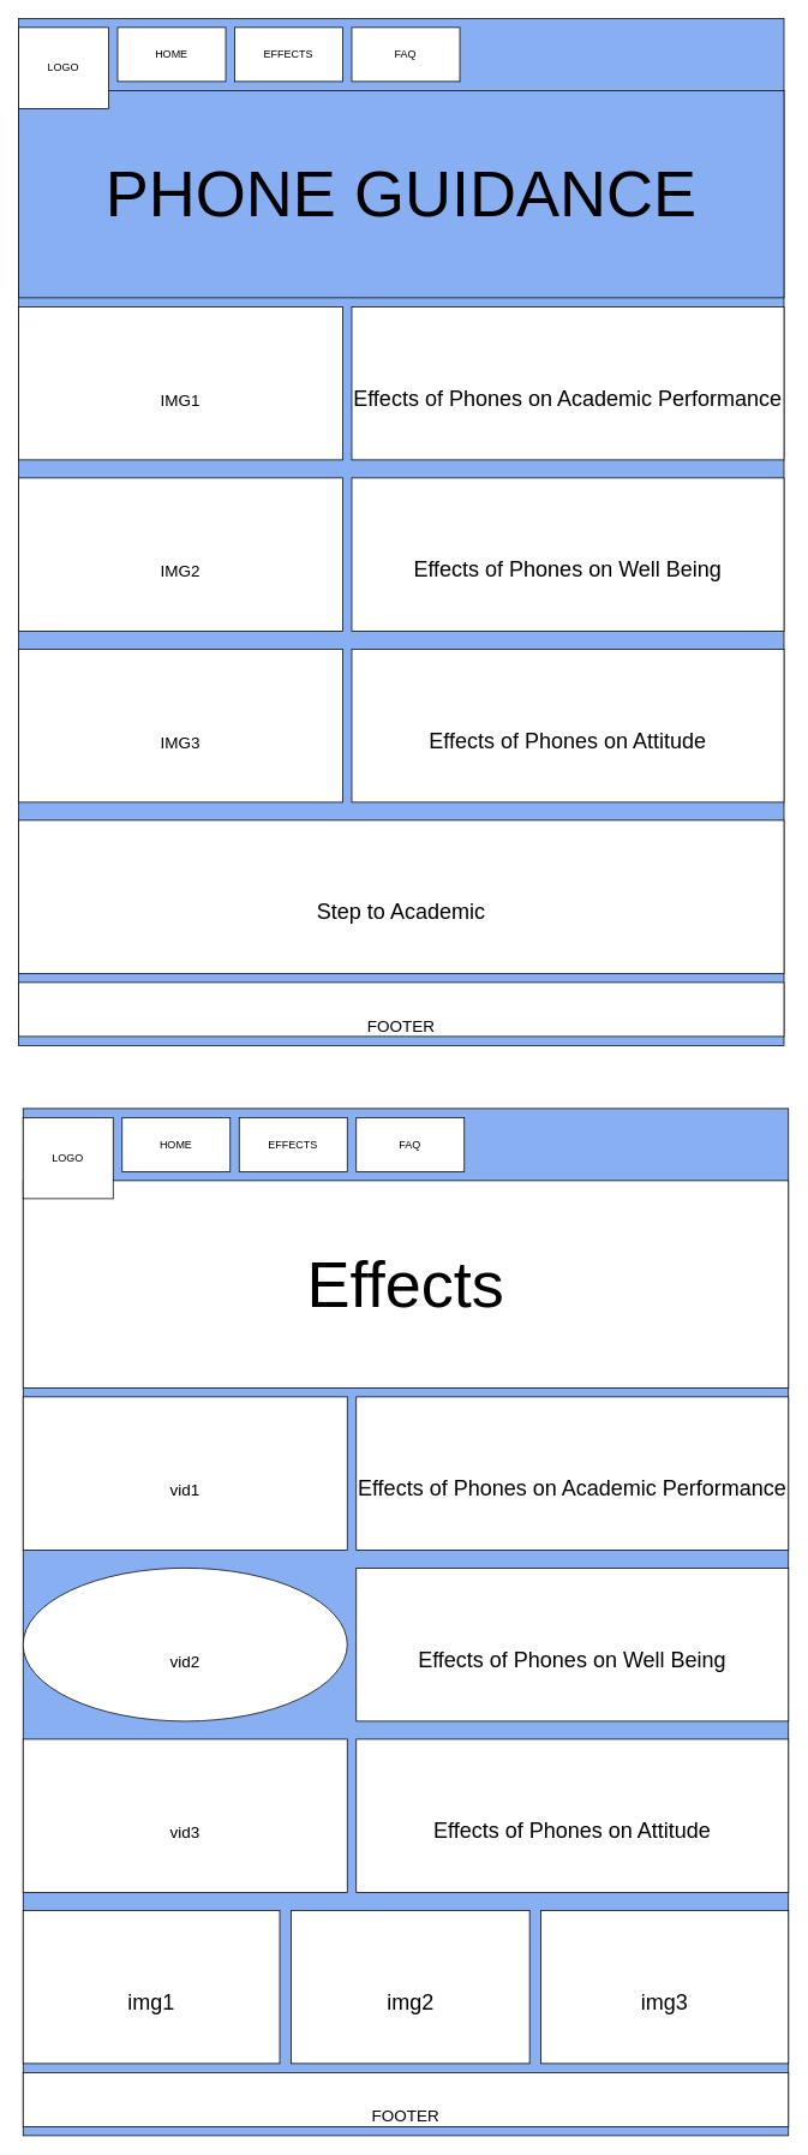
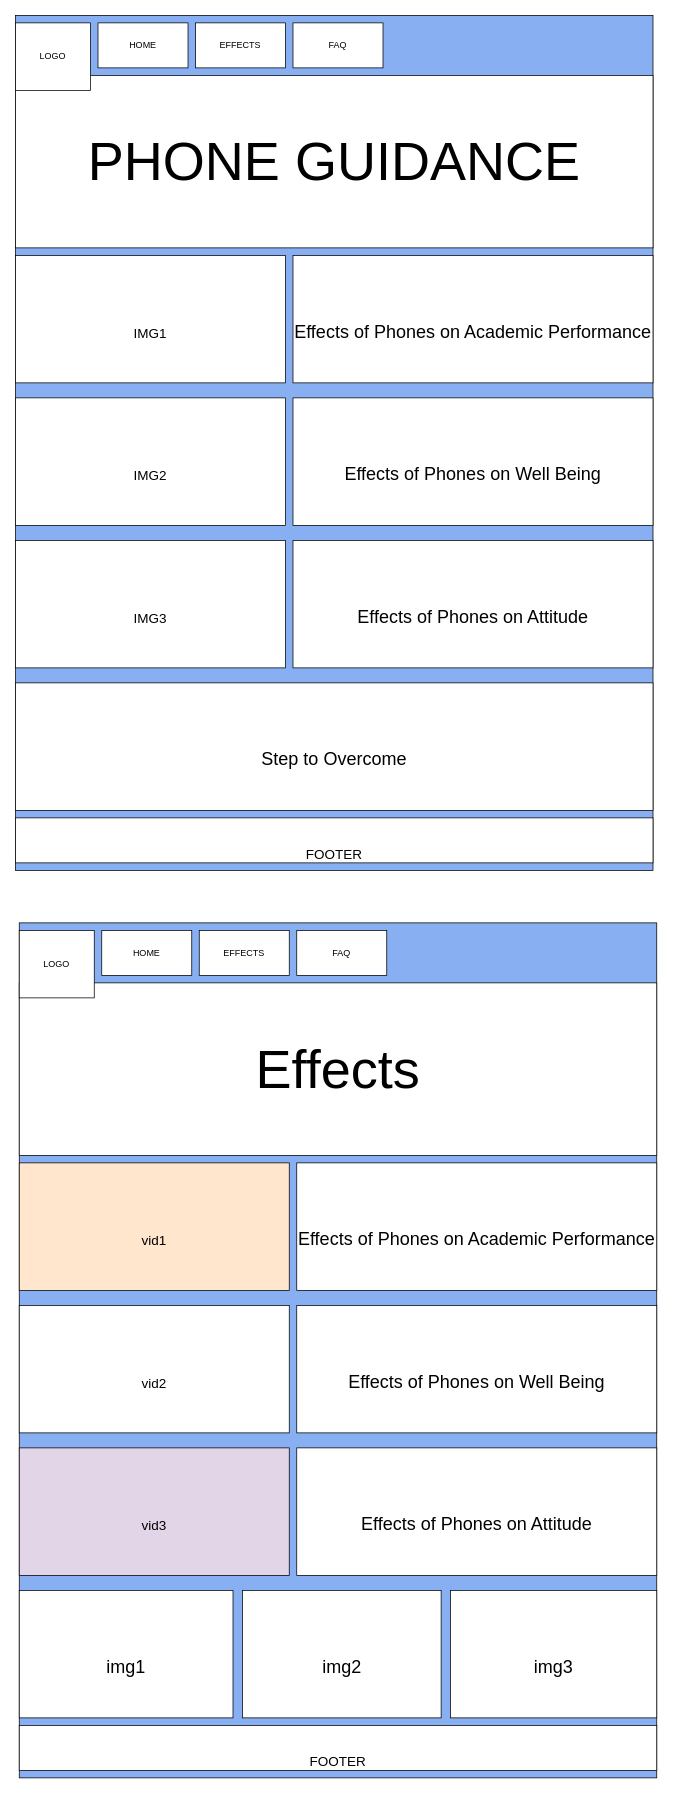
  <mxCell id="0" />
  <mxCell id="1" parent="0" />
  <mxCell id="2" value="" style="rounded=0;whiteSpace=wrap;html=1;fontSize=18;fillColor=#88AFF2;" vertex="1" parent="1"><mxGeometry width="850" height="1140" as="geometry" x="20" y="20" /></mxCell>
  <mxCell id="3" value="HOME" style="rounded=0;whiteSpace=wrap;html=1;" vertex="1" parent="1"><mxGeometry x="130" y="30" width="120" height="60" as="geometry" /></mxCell>
  <mxCell id="4" value="EFFECTS" style="rounded=0;whiteSpace=wrap;html=1;" vertex="1" parent="1"><mxGeometry x="260" y="30" width="120" height="60" as="geometry" /></mxCell>
  <mxCell id="5" value="FAQ" style="rounded=0;whiteSpace=wrap;html=1;" vertex="1" parent="1"><mxGeometry x="390" y="30" width="120" height="60" as="geometry" /></mxCell>
- <mxCell id="6" value="&lt;font style=&quot;font-size: 72px;&quot;&gt;PHONE GUIDANCE&lt;/font&gt;" style="rounded=0;whiteSpace=wrap;html=1;fillColor=#88aff2;" vertex="1" parent="1"><mxGeometry y="100" width="850" height="230" as="geometry" x="20" /></mxCell>
+ <mxCell id="6" value="&lt;font style=&quot;font-size: 72px;&quot;&gt;PHONE GUIDANCE&lt;/font&gt;" style="rounded=0;whiteSpace=wrap;html=1;" vertex="1" parent="1"><mxGeometry y="100" width="850" height="230" as="geometry" x="20" /></mxCell>
  <mxCell id="7" value="LOGO" style="rounded=0;whiteSpace=wrap;html=1;" vertex="1" parent="1"><mxGeometry y="30" width="100" height="90" as="geometry" x="20" /></mxCell>
  <mxCell id="8" value="&lt;font style=&quot;font-size: 18px;&quot;&gt;IMG1&lt;/font&gt;" style="rounded=0;whiteSpace=wrap;html=1;fontSize=72;" vertex="1" parent="1"><mxGeometry y="340" width="360" height="170" as="geometry" x="20" /></mxCell>
- <mxCell id="9" value="&lt;font style=&quot;font-size: 24px;&quot;&gt;Step to Academic&lt;/font&gt;" style="rounded=0;whiteSpace=wrap;html=1;fontSize=72;" vertex="1" parent="1"><mxGeometry y="910" width="850" height="170" as="geometry" x="20" /></mxCell>
+ <mxCell id="9" value="&lt;font style=&quot;font-size: 24px;&quot;&gt;Step to Overcome&lt;/font&gt;" style="rounded=0;whiteSpace=wrap;html=1;fontSize=72;" vertex="1" parent="1"><mxGeometry y="910" width="850" height="170" as="geometry" x="20" /></mxCell>
  <mxCell id="10" value="&lt;font style=&quot;font-size: 18px;&quot;&gt;IMG3&lt;/font&gt;" style="rounded=0;whiteSpace=wrap;html=1;fontSize=72;" vertex="1" parent="1"><mxGeometry y="720" width="360" height="170" as="geometry" x="20" /></mxCell>
  <mxCell id="11" value="&lt;font style=&quot;font-size: 18px;&quot;&gt;IMG2&lt;/font&gt;" style="rounded=0;whiteSpace=wrap;html=1;fontSize=72;" vertex="1" parent="1"><mxGeometry y="530" width="360" height="170" as="geometry" x="20" /></mxCell>
  <mxCell id="12" value="&lt;font style=&quot;font-size: 24px;&quot;&gt;Effects of Phones on Academic Performance&lt;/font&gt;" style="rounded=0;whiteSpace=wrap;html=1;fontSize=72;" vertex="1" parent="1"><mxGeometry x="390" y="340" width="480" height="170" as="geometry" /></mxCell>
  <mxCell id="13" value="&lt;font style=&quot;font-size: 24px;&quot;&gt;Effects of Phones on Well Being&lt;/font&gt;" style="rounded=0;whiteSpace=wrap;html=1;fontSize=72;" vertex="1" parent="1"><mxGeometry x="390" y="530" width="480" height="170" as="geometry" /></mxCell>
  <mxCell id="14" value="&lt;font style=&quot;font-size: 24px;&quot;&gt;Effects of Phones on Attitude&lt;/font&gt;" style="rounded=0;whiteSpace=wrap;html=1;fontSize=72;" vertex="1" parent="1"><mxGeometry x="390" y="720" width="480" height="170" as="geometry" /></mxCell>
  <mxCell id="15" value="&lt;font style=&quot;font-size: 18px;&quot;&gt;FOOTER&lt;/font&gt;" style="rounded=0;whiteSpace=wrap;html=1;fontSize=72;" vertex="1" parent="1"><mxGeometry y="1090" width="850" height="60" as="geometry" x="20" /></mxCell>
  <mxCell id="16" value="" style="rounded=0;whiteSpace=wrap;html=1;fontSize=18;fillColor=#88AFF2;" vertex="1" parent="1"><mxGeometry x="25" y="1230" width="850" height="1140" as="geometry" /></mxCell>
  <mxCell id="17" value="HOME" style="rounded=0;whiteSpace=wrap;html=1;" vertex="1" parent="1"><mxGeometry x="135" y="1240" width="120" height="60" as="geometry" /></mxCell>
  <mxCell id="18" value="EFFECTS" style="rounded=0;whiteSpace=wrap;html=1;" vertex="1" parent="1"><mxGeometry x="265" y="1240" width="120" height="60" as="geometry" /></mxCell>
  <mxCell id="19" value="FAQ" style="rounded=0;whiteSpace=wrap;html=1;" vertex="1" parent="1"><mxGeometry x="395" y="1240" width="120" height="60" as="geometry" /></mxCell>
  <mxCell id="20" value="&lt;font style=&quot;font-size: 72px;&quot;&gt;Effects&lt;/font&gt;" style="rounded=0;whiteSpace=wrap;html=1;" vertex="1" parent="1"><mxGeometry x="25" y="1310" width="850" height="230" as="geometry" /></mxCell>
  <mxCell id="21" value="LOGO" style="rounded=0;whiteSpace=wrap;html=1;" vertex="1" parent="1"><mxGeometry x="25" y="1240" width="100" height="90" as="geometry" /></mxCell>
- <mxCell id="22" value="&lt;font style=&quot;font-size: 18px;&quot;&gt;vid1&lt;/font&gt;" style="rounded=0;whiteSpace=wrap;html=1;fontSize=72;" vertex="1" parent="1"><mxGeometry x="25" y="1550" width="360" height="170" as="geometry" /></mxCell>
- <mxCell id="23" value="&lt;font style=&quot;font-size: 18px;&quot;&gt;vid3&lt;/font&gt;" style="rounded=0;whiteSpace=wrap;html=1;fontSize=72;" vertex="1" parent="1"><mxGeometry x="25" y="1930" width="360" height="170" as="geometry" /></mxCell>
- <mxCell id="24" value="&lt;font style=&quot;font-size: 18px;&quot;&gt;vid2&lt;/font&gt;" style="ellipse;whiteSpace=wrap;html=1;fontSize=72;" vertex="1" parent="1"><mxGeometry x="25" y="1740" width="360" height="170" as="geometry" /></mxCell>
+ <mxCell id="22" value="&lt;font style=&quot;font-size: 18px;&quot;&gt;vid1&lt;/font&gt;" style="rounded=0;whiteSpace=wrap;html=1;fontSize=72;fillColor=#ffe6cc;" vertex="1" parent="1"><mxGeometry x="25" y="1550" width="360" height="170" as="geometry" /></mxCell>
+ <mxCell id="23" value="&lt;font style=&quot;font-size: 18px;&quot;&gt;vid3&lt;/font&gt;" style="rounded=0;whiteSpace=wrap;html=1;fontSize=72;fillColor=#e1d5e7;" vertex="1" parent="1"><mxGeometry x="25" y="1930" width="360" height="170" as="geometry" /></mxCell>
+ <mxCell id="24" value="&lt;font style=&quot;font-size: 18px;&quot;&gt;vid2&lt;/font&gt;" style="rounded=0;whiteSpace=wrap;html=1;fontSize=72;" vertex="1" parent="1"><mxGeometry x="25" y="1740" width="360" height="170" as="geometry" /></mxCell>
  <mxCell id="25" value="&lt;font style=&quot;font-size: 24px;&quot;&gt;Effects of Phones on Academic Performance&lt;/font&gt;" style="rounded=0;whiteSpace=wrap;html=1;fontSize=72;" vertex="1" parent="1"><mxGeometry x="395" y="1550" width="480" height="170" as="geometry" /></mxCell>
  <mxCell id="26" value="&lt;font style=&quot;font-size: 24px;&quot;&gt;Effects of Phones on Well Being&lt;/font&gt;" style="rounded=0;whiteSpace=wrap;html=1;fontSize=72;" vertex="1" parent="1"><mxGeometry x="395" y="1740" width="480" height="170" as="geometry" /></mxCell>
  <mxCell id="27" value="&lt;font style=&quot;font-size: 24px;&quot;&gt;Effects of Phones on Attitude&lt;/font&gt;" style="rounded=0;whiteSpace=wrap;html=1;fontSize=72;" vertex="1" parent="1"><mxGeometry x="395" y="1930" width="480" height="170" as="geometry" /></mxCell>
  <mxCell id="28" value="&lt;font style=&quot;font-size: 18px;&quot;&gt;FOOTER&lt;/font&gt;" style="rounded=0;whiteSpace=wrap;html=1;fontSize=72;" vertex="1" parent="1"><mxGeometry x="25" y="2300" width="850" height="60" as="geometry" /></mxCell>
  <mxCell id="29" value="&lt;font style=&quot;font-size: 24px;&quot;&gt;img1&lt;/font&gt;" style="rounded=0;whiteSpace=wrap;html=1;fontSize=72;" vertex="1" parent="1"><mxGeometry x="25" y="2120" width="285" height="170" as="geometry" /></mxCell>
  <mxCell id="30" value="&lt;font style=&quot;font-size: 24px;&quot;&gt;img2&lt;/font&gt;" style="rounded=0;whiteSpace=wrap;html=1;fontSize=72;" vertex="1" parent="1"><mxGeometry x="322.5" y="2120" width="265" height="170" as="geometry" /></mxCell>
  <mxCell id="31" value="&lt;font style=&quot;font-size: 24px;&quot;&gt;img3&lt;/font&gt;" style="rounded=0;whiteSpace=wrap;html=1;fontSize=72;" vertex="1" parent="1"><mxGeometry x="600" y="2120" width="275" height="170" as="geometry" /></mxCell>
